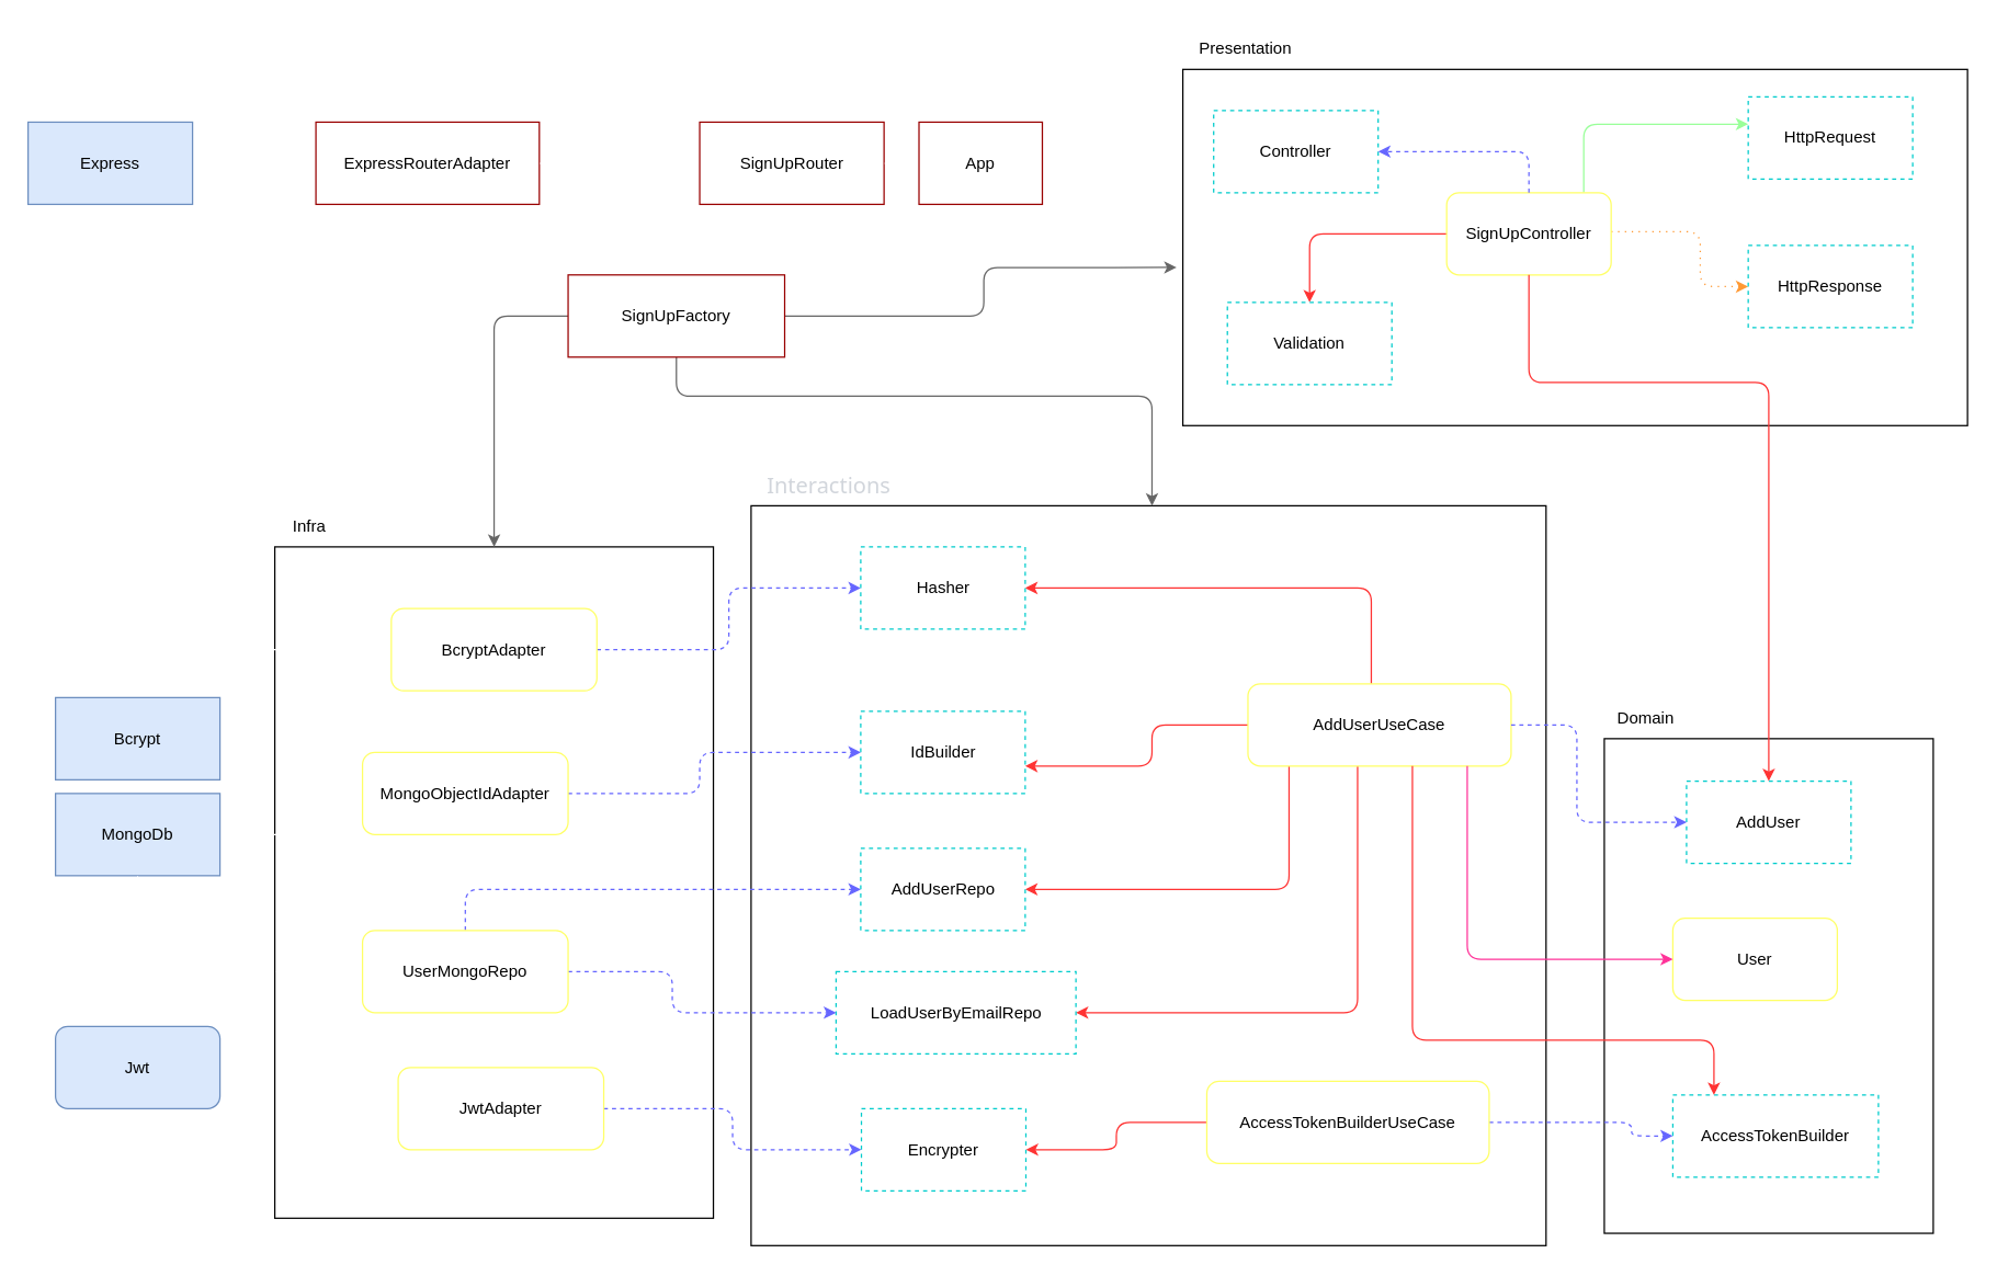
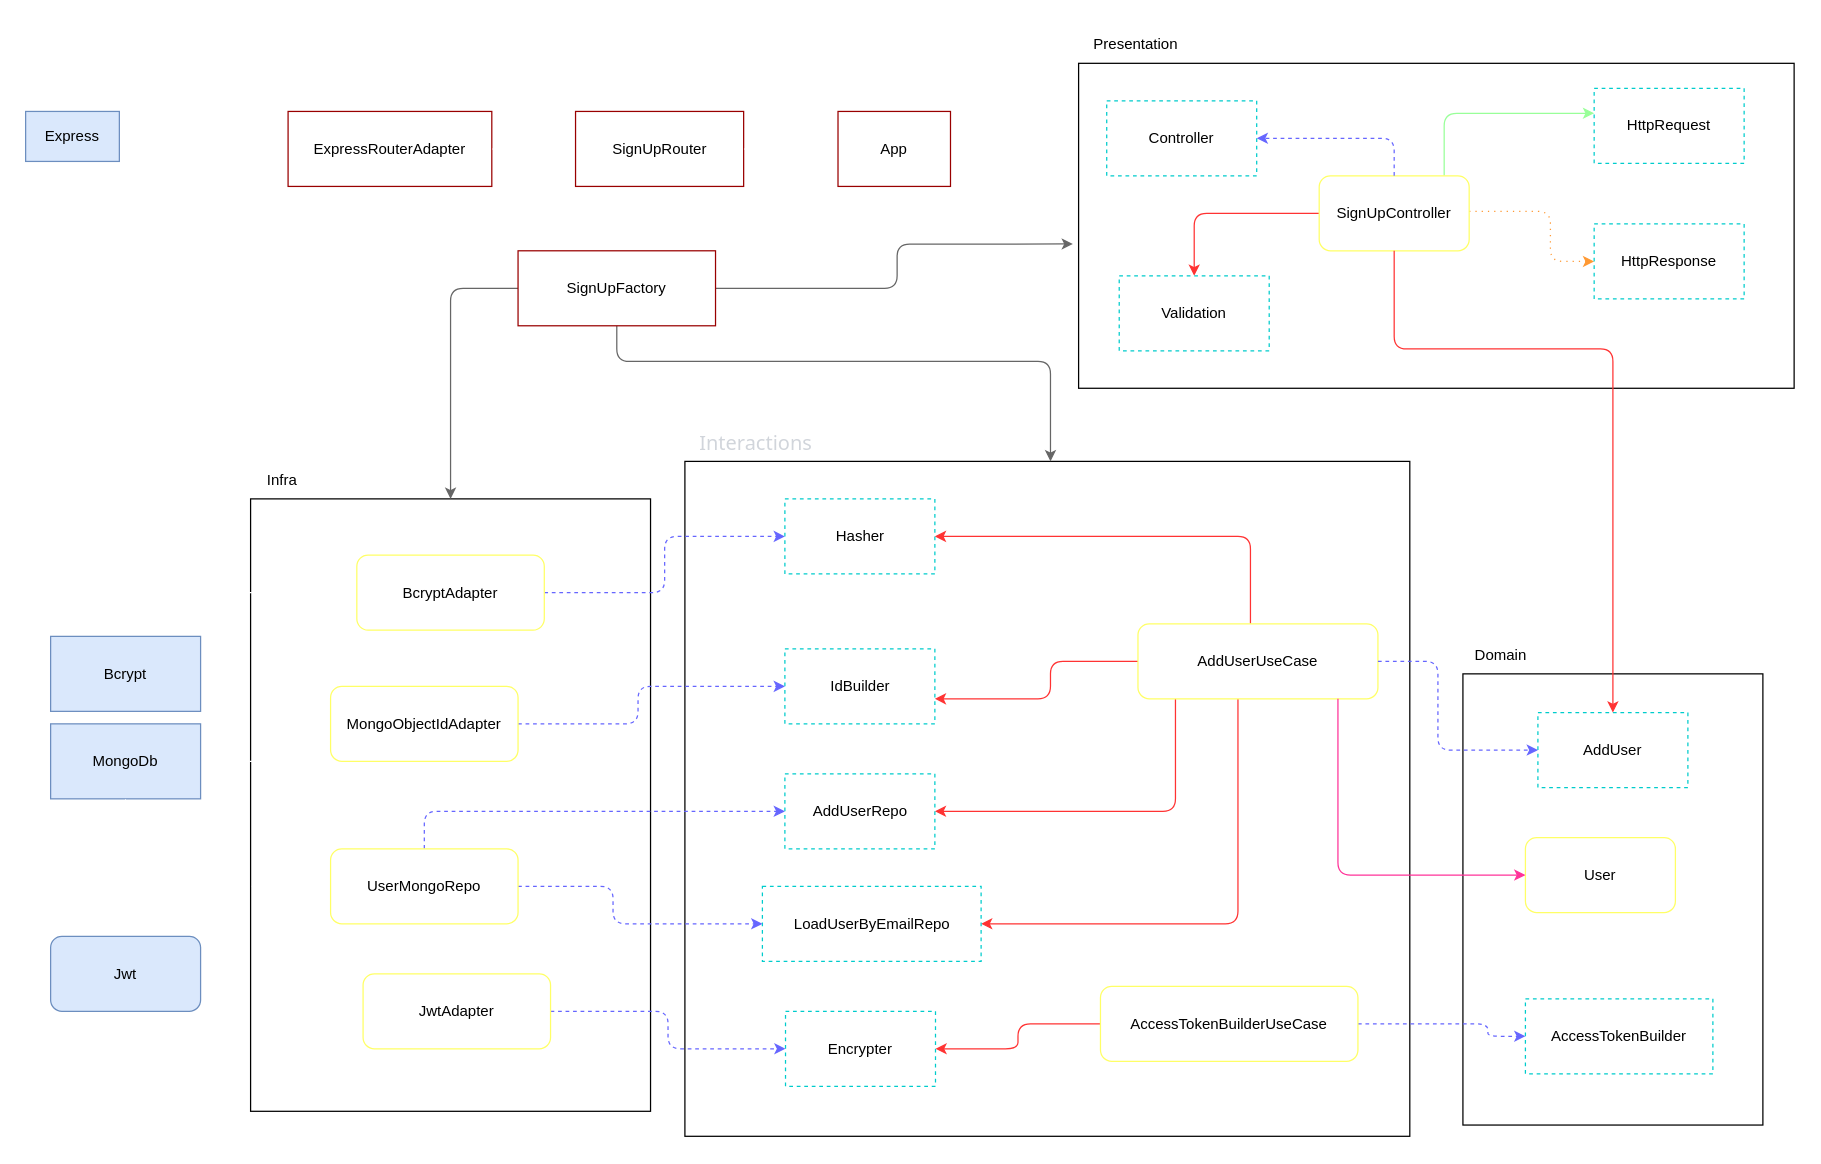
  <mxCell id="0" />
  <mxCell id="1" parent="0" />
  <mxCell id="2" value="" style="rounded=0;whiteSpace=wrap;html=1;" vertex="1" parent="1"><mxGeometry x="862.5" y="50" width="572.5" height="260" as="geometry" /></mxCell>
  <mxCell id="3" style="edgeStyle=orthogonalEdgeStyle;html=1;strokeColor=#99ff99;" edge="1" parent="1" source="6" target="10"><mxGeometry relative="1" as="geometry"><Array as="points"><mxPoint x="1155" y="90" /></Array></mxGeometry></mxCell>
  <mxCell id="4" style="edgeStyle=orthogonalEdgeStyle;html=1;strokeColor=#ff9933;dashed=1;dashPattern=1 4;" edge="1" parent="1" source="6" target="11"><mxGeometry relative="1" as="geometry"><Array as="points"><mxPoint x="1240" y="168.5" /><mxPoint x="1240" y="208.5" /></Array></mxGeometry></mxCell>
  <mxCell id="5" style="edgeStyle=orthogonalEdgeStyle;html=1;entryX=0.5;entryY=0;entryDx=0;entryDy=0;strokeColor=#ff3333;" edge="1" parent="1" source="6" target="12"><mxGeometry relative="1" as="geometry" /></mxCell>
  <mxCell id="6" value="SignUpController" style="rounded=1;whiteSpace=wrap;html=1;strokeColor=#FFFF66;" vertex="1" parent="1"><mxGeometry x="1055" y="140" width="120" height="60" as="geometry" /></mxCell>
  <mxCell id="7" value="Presentation" style="text;html=1;strokeColor=none;fillColor=none;align=center;verticalAlign=middle;whiteSpace=wrap;rounded=0;" vertex="1" parent="1"><mxGeometry x="862.5" y="20" width="90.5" height="30" as="geometry" /></mxCell>
  <mxCell id="8" value="Controller" style="rounded=0;whiteSpace=wrap;html=1;strokeColor=#00CCCC;dashed=1;" vertex="1" parent="1"><mxGeometry x="885" y="80" width="120" height="60" as="geometry" /></mxCell>
  <mxCell id="9" value="" style="endArrow=classic;html=1;fillColor=#a20025;strokeColor=#6666FF;dashed=1;exitX=0.5;exitY=0;exitDx=0;exitDy=0;entryX=1;entryY=0.5;entryDx=0;entryDy=0;" edge="1" parent="1" source="6" target="8"><mxGeometry width="50" height="50" relative="1" as="geometry"><mxPoint x="1145" y="80" as="sourcePoint" /><mxPoint x="1265" y="80" as="targetPoint" /><Array as="points"><mxPoint x="1115" y="110" /></Array></mxGeometry></mxCell>
  <mxCell id="10" value="HttpRequest" style="rounded=0;whiteSpace=wrap;html=1;strokeColor=#00CCCC;dashed=1;" vertex="1" parent="1"><mxGeometry x="1275" y="70" width="120" height="60" as="geometry" /></mxCell>
  <mxCell id="11" value="HttpResponse" style="rounded=0;whiteSpace=wrap;html=1;strokeColor=#00CCCC;dashed=1;" vertex="1" parent="1"><mxGeometry x="1275" y="178.5" width="120" height="60" as="geometry" /></mxCell>
  <mxCell id="12" value="Validation" style="rounded=0;whiteSpace=wrap;html=1;strokeColor=#00CCCC;dashed=1;" vertex="1" parent="1"><mxGeometry x="895" y="220" width="120" height="60" as="geometry" /></mxCell>
  <mxCell id="13" value="" style="rounded=0;whiteSpace=wrap;html=1;" vertex="1" parent="1"><mxGeometry x="547.5" y="368.5" width="580" height="540" as="geometry" /></mxCell>
  <mxCell id="14" style="edgeStyle=orthogonalEdgeStyle;html=1;strokeColor=#ff3333;" edge="1" parent="1" source="18" target="24"><mxGeometry relative="1" as="geometry"><Array as="points"><mxPoint x="1000" y="428.5" /></Array></mxGeometry></mxCell>
  <mxCell id="15" style="edgeStyle=orthogonalEdgeStyle;html=1;strokeColor=#ff3333;exitX=0;exitY=0.5;exitDx=0;exitDy=0;" edge="1" parent="1" source="18" target="29"><mxGeometry relative="1" as="geometry"><Array as="points"><mxPoint x="840" y="528.5" /><mxPoint x="840" y="558.5" /></Array></mxGeometry></mxCell>
  <mxCell id="16" style="edgeStyle=orthogonalEdgeStyle;html=1;strokeColor=#ff3333;" edge="1" parent="1" source="18" target="30"><mxGeometry relative="1" as="geometry"><Array as="points"><mxPoint x="940" y="648.5" /></Array></mxGeometry></mxCell>
  <mxCell id="17" style="edgeStyle=orthogonalEdgeStyle;html=1;strokeColor=#ff3333;" edge="1" parent="1" source="18" target="31"><mxGeometry relative="1" as="geometry"><Array as="points"><mxPoint x="990" y="738.5" /></Array></mxGeometry></mxCell>
  <mxCell id="18" value="AddUserUseCase" style="rounded=1;whiteSpace=wrap;html=1;strokeColor=#FFFF66;" vertex="1" parent="1"><mxGeometry x="910" y="498.5" width="192" height="60" as="geometry" /></mxCell>
  <mxCell id="19" value="&lt;div style=&quot;text-align: start;&quot;&gt;&lt;span style=&quot;background-color: initial; font-size: 16px;&quot;&gt;&lt;font face=&quot;Söhne, ui-sans-serif, system-ui, -apple-system, Segoe UI, Roboto, Ubuntu, Cantarell, Noto Sans, sans-serif, Helvetica Neue, Arial, Apple Color Emoji, Segoe UI Emoji, Segoe UI Symbol, Noto Color Emoji&quot; color=&quot;#d1d5db&quot;&gt;Interactions&lt;/font&gt;&lt;/span&gt;&lt;/div&gt;" style="text;html=1;strokeColor=none;fillColor=none;align=center;verticalAlign=middle;whiteSpace=wrap;rounded=0;" vertex="1" parent="1"><mxGeometry x="547.5" y="338.5" width="112.5" height="30" as="geometry" /></mxCell>
  <mxCell id="20" value="" style="rounded=0;whiteSpace=wrap;html=1;" vertex="1" parent="1"><mxGeometry x="1170" y="538.5" width="240" height="361" as="geometry" /></mxCell>
  <mxCell id="21" value="Domain" style="text;html=1;align=center;verticalAlign=middle;resizable=0;points=[];autosize=1;strokeColor=none;fillColor=none;" vertex="1" parent="1"><mxGeometry x="1170" y="508.5" width="60" height="30" as="geometry" /></mxCell>
  <mxCell id="22" value="AddUser" style="rounded=0;whiteSpace=wrap;html=1;strokeColor=#00CCCC;dashed=1;" vertex="1" parent="1"><mxGeometry x="1230" y="569.5" width="120" height="60" as="geometry" /></mxCell>
  <mxCell id="23" style="edgeStyle=orthogonalEdgeStyle;html=1;dashed=1;strokeColor=#6666ff;" edge="1" parent="1" source="18" target="22"><mxGeometry relative="1" as="geometry"><Array as="points"><mxPoint x="1150" y="528.5" /><mxPoint x="1150" y="599.5" /></Array></mxGeometry></mxCell>
  <mxCell id="24" value="Hasher" style="rounded=0;whiteSpace=wrap;html=1;strokeColor=#00CCCC;dashed=1;" vertex="1" parent="1"><mxGeometry x="627.5" y="398.5" width="120" height="60" as="geometry" /></mxCell>
  <mxCell id="25" value="User" style="rounded=1;whiteSpace=wrap;html=1;strokeColor=#FFFF66;" vertex="1" parent="1"><mxGeometry x="1220" y="669.5" width="120" height="60" as="geometry" /></mxCell>
  <mxCell id="26" style="edgeStyle=orthogonalEdgeStyle;html=1;entryX=0;entryY=0.5;entryDx=0;entryDy=0;strokeColor=#ff3399;" edge="1" parent="1" source="18" target="25"><mxGeometry relative="1" as="geometry"><Array as="points"><mxPoint x="1070" y="699.5" /></Array></mxGeometry></mxCell>
  <mxCell id="27" value="AccessTokenBuilder" style="rounded=0;whiteSpace=wrap;html=1;strokeColor=#00CCCC;dashed=1;" vertex="1" parent="1"><mxGeometry x="1220" y="798.5" width="150" height="60" as="geometry" /></mxCell>
- <mxCell id="28" style="edgeStyle=orthogonalEdgeStyle;html=1;strokeColor=#ff3333;" edge="1" parent="1" source="18" target="27"><mxGeometry relative="1" as="geometry"><Array as="points"><mxPoint x="1030" y="758.5" /><mxPoint x="1250" y="758.5" /></Array></mxGeometry></mxCell>
  <mxCell id="29" value="IdBuilder" style="rounded=0;whiteSpace=wrap;html=1;strokeColor=#00CCCC;dashed=1;" vertex="1" parent="1"><mxGeometry x="627.5" y="518.5" width="120" height="60" as="geometry" /></mxCell>
  <mxCell id="30" value="AddUserRepo" style="rounded=0;whiteSpace=wrap;html=1;strokeColor=#00CCCC;dashed=1;" vertex="1" parent="1"><mxGeometry x="627.5" y="618.5" width="120" height="60" as="geometry" /></mxCell>
  <mxCell id="31" value="LoadUserByEmailRepo" style="rounded=0;whiteSpace=wrap;html=1;strokeColor=#00CCCC;dashed=1;" vertex="1" parent="1"><mxGeometry x="609.5" y="708.5" width="175" height="60" as="geometry" /></mxCell>
  <mxCell id="32" style="edgeStyle=orthogonalEdgeStyle;html=1;strokeColor=#6666FF;dashed=1;entryX=0;entryY=0.5;entryDx=0;entryDy=0;" edge="1" parent="1" source="34" target="27"><mxGeometry relative="1" as="geometry"><Array as="points"><mxPoint x="1190" y="818.5" /><mxPoint x="1190" y="828.5" /></Array></mxGeometry></mxCell>
  <mxCell id="33" style="edgeStyle=orthogonalEdgeStyle;html=1;strokeColor=#FF3333;" edge="1" parent="1" source="34" target="35"><mxGeometry relative="1" as="geometry" /></mxCell>
  <mxCell id="34" value="AccessTokenBuilderUseCase" style="rounded=1;whiteSpace=wrap;html=1;strokeColor=#FFFF66;" vertex="1" parent="1"><mxGeometry x="880" y="788.5" width="206" height="60" as="geometry" /></mxCell>
  <mxCell id="35" value="Encrypter" style="rounded=0;whiteSpace=wrap;html=1;strokeColor=#00CCCC;dashed=1;" vertex="1" parent="1"><mxGeometry x="628" y="808.5" width="120" height="60" as="geometry" /></mxCell>
  <mxCell id="36" value="" style="rounded=0;whiteSpace=wrap;html=1;" vertex="1" parent="1"><mxGeometry x="200" y="398.5" width="320" height="490" as="geometry" /></mxCell>
  <mxCell id="37" value="Infra" style="text;html=1;align=center;verticalAlign=middle;resizable=0;points=[];autosize=1;strokeColor=none;fillColor=none;" vertex="1" parent="1"><mxGeometry x="200" y="368.5" width="50" height="30" as="geometry" /></mxCell>
  <mxCell id="38" style="edgeStyle=orthogonalEdgeStyle;html=1;strokeColor=#6666FF;dashed=1;" edge="1" parent="1" source="40" target="29"><mxGeometry relative="1" as="geometry"><Array as="points"><mxPoint x="510" y="578.5" /><mxPoint x="510" y="548.5" /></Array></mxGeometry></mxCell>
  <mxCell id="39" style="edgeStyle=orthogonalEdgeStyle;html=1;entryX=1;entryY=0.5;entryDx=0;entryDy=0;dashed=1;strokeColor=#FFFFFF;fontColor=default;fillColor=#a20025;" edge="1" parent="1" source="40" target="41"><mxGeometry relative="1" as="geometry" /></mxCell>
  <mxCell id="40" value="MongoObjectIdAdapter" style="rounded=1;whiteSpace=wrap;html=1;strokeColor=#FFFF66;" vertex="1" parent="1"><mxGeometry x="264" y="548.5" width="150" height="60" as="geometry" /></mxCell>
  <mxCell id="41" value="&lt;font color=&quot;#000000&quot;&gt;MongoDb&lt;/font&gt;" style="rounded=0;whiteSpace=wrap;html=1;fillColor=#dae8fc;strokeColor=#6c8ebf;" vertex="1" parent="1"><mxGeometry x="40" y="578.5" width="120" height="60" as="geometry" /></mxCell>
  <mxCell id="42" style="edgeStyle=orthogonalEdgeStyle;html=1;entryX=0;entryY=0.5;entryDx=0;entryDy=0;dashed=1;strokeColor=#6666FF;fontColor=#000000;" edge="1" parent="1" source="45" target="30"><mxGeometry relative="1" as="geometry"><Array as="points"><mxPoint x="470" y="648.5" /><mxPoint x="470" y="648.5" /></Array></mxGeometry></mxCell>
  <mxCell id="43" style="edgeStyle=orthogonalEdgeStyle;html=1;entryX=0;entryY=0.5;entryDx=0;entryDy=0;dashed=1;strokeColor=#6666FF;fontColor=#000000;" edge="1" parent="1" source="45" target="31"><mxGeometry relative="1" as="geometry"><Array as="points"><mxPoint x="490" y="708.5" /><mxPoint x="490" y="738.5" /></Array></mxGeometry></mxCell>
  <mxCell id="44" style="edgeStyle=orthogonalEdgeStyle;html=1;entryX=0.5;entryY=1;entryDx=0;entryDy=0;dashed=1;strokeColor=#FFFFFF;fontColor=default;fillColor=#a20025;" edge="1" parent="1" source="45" target="41"><mxGeometry relative="1" as="geometry" /></mxCell>
  <mxCell id="45" value="UserMongoRepo" style="rounded=1;whiteSpace=wrap;html=1;strokeColor=#FFFF66;" vertex="1" parent="1"><mxGeometry x="264" y="678.5" width="150" height="60" as="geometry" /></mxCell>
  <mxCell id="46" style="edgeStyle=orthogonalEdgeStyle;html=1;dashed=1;strokeColor=#6666FF;fontColor=#000000;" edge="1" parent="1" source="48" target="24"><mxGeometry relative="1" as="geometry" /></mxCell>
  <mxCell id="47" style="edgeStyle=orthogonalEdgeStyle;html=1;dashed=1;strokeColor=#FFFFFF;fontColor=default;fillColor=#a20025;" edge="1" parent="1" source="48" target="49"><mxGeometry relative="1" as="geometry" /></mxCell>
  <mxCell id="48" value="BcryptAdapter" style="rounded=1;whiteSpace=wrap;html=1;strokeColor=#FFFF66;" vertex="1" parent="1"><mxGeometry x="285" y="443.5" width="150" height="60" as="geometry" /></mxCell>
  <mxCell id="49" value="&lt;font color=&quot;#000000&quot;&gt;Bcrypt&lt;/font&gt;" style="rounded=0;whiteSpace=wrap;html=1;fillColor=#dae8fc;strokeColor=#6c8ebf;" vertex="1" parent="1"><mxGeometry x="40" y="508.5" width="120" height="60" as="geometry" /></mxCell>
  <mxCell id="50" style="edgeStyle=orthogonalEdgeStyle;html=1;dashed=1;strokeColor=#6666FF;fontColor=#000000;" edge="1" parent="1" source="52" target="35"><mxGeometry relative="1" as="geometry" /></mxCell>
  <mxCell id="51" style="edgeStyle=orthogonalEdgeStyle;html=1;dashed=1;strokeColor=#FFFFFF;fontColor=default;fillColor=#a20025;" edge="1" parent="1" source="52" target="53"><mxGeometry relative="1" as="geometry" /></mxCell>
  <mxCell id="52" value="JwtAdapter" style="rounded=1;whiteSpace=wrap;html=1;strokeColor=#FFFF66;" vertex="1" parent="1"><mxGeometry x="290" y="778.5" width="150" height="60" as="geometry" /></mxCell>
  <mxCell id="53" value="&lt;font color=&quot;#000000&quot;&gt;Jwt&lt;/font&gt;" style="whiteSpace=wrap;html=1;fillColor=#dae8fc;strokeColor=#6c8ebf;rounded=1;" vertex="1" parent="1"><mxGeometry x="40" y="748.5" width="120" height="60" as="geometry" /></mxCell>
  <mxCell id="54" value="" style="rounded=0;whiteSpace=wrap;html=1;strokeColor=#FFFFFF;fontColor=#000000;" vertex="1" parent="1"><mxGeometry x="190" y="55" width="610" height="260" as="geometry" /></mxCell>
  <mxCell id="55" value="&lt;font color=&quot;#ffffff&quot;&gt;Main&lt;/font&gt;" style="text;html=1;align=center;verticalAlign=middle;resizable=0;points=[];autosize=1;strokeColor=none;fillColor=none;fontColor=#000000;" vertex="1" parent="1"><mxGeometry x="190" y="25" width="50" height="30" as="geometry" /></mxCell>
  <mxCell id="56" style="edgeStyle=orthogonalEdgeStyle;html=1;entryX=0.5;entryY=0;entryDx=0;entryDy=0;strokeColor=#ff3333;fontColor=default;" edge="1" parent="1" source="6" target="22"><mxGeometry relative="1" as="geometry"><Array as="points"><mxPoint x="1115" y="278.5" /><mxPoint x="1290" y="278.5" /></Array></mxGeometry></mxCell>
  <mxCell id="57" style="edgeStyle=orthogonalEdgeStyle;html=1;entryX=0.5;entryY=0;entryDx=0;entryDy=0;strokeColor=#666666;fontColor=#FFFFFF;" edge="1" parent="1" source="60" target="36"><mxGeometry relative="1" as="geometry"><Array as="points"><mxPoint x="360" y="230.5" /></Array></mxGeometry></mxCell>
  <mxCell id="58" style="edgeStyle=orthogonalEdgeStyle;html=1;strokeColor=#666666;fontColor=#FFFFFF;" edge="1" parent="1" source="60" target="13"><mxGeometry relative="1" as="geometry"><mxPoint x="840" y="358.5" as="targetPoint" /><Array as="points"><mxPoint x="493" y="288.5" /><mxPoint x="840" y="288.5" /></Array></mxGeometry></mxCell>
  <mxCell id="59" style="edgeStyle=orthogonalEdgeStyle;html=1;entryX=-0.008;entryY=0.556;entryDx=0;entryDy=0;entryPerimeter=0;strokeColor=#666666;fontColor=#FFFFFF;" edge="1" parent="1" source="60" target="2"><mxGeometry relative="1" as="geometry" /></mxCell>
  <mxCell id="60" value="SignUpFactory" style="rounded=0;whiteSpace=wrap;html=1;strokeColor=#990000;gradientColor=none;" vertex="1" parent="1"><mxGeometry x="414" y="200" width="158" height="60" as="geometry" /></mxCell>
  <mxCell id="61" style="edgeStyle=orthogonalEdgeStyle;html=1;strokeColor=#FFFFFF;fontColor=#FFFFFF;dashed=1;" edge="1" parent="1" source="62" target="67"><mxGeometry relative="1" as="geometry" /></mxCell>
  <mxCell id="62" value="ExpressRouterAdapter" style="rounded=0;whiteSpace=wrap;html=1;strokeColor=#990000;gradientColor=none;" vertex="1" parent="1"><mxGeometry x="230" y="88.5" width="163" height="60" as="geometry" /></mxCell>
  <mxCell id="63" style="edgeStyle=orthogonalEdgeStyle;html=1;strokeColor=#FFFFFF;fontColor=#FFFFFF;" edge="1" parent="1" source="64" target="62"><mxGeometry relative="1" as="geometry" /></mxCell>
- <mxCell id="64" value="SignUpRouter" style="rounded=0;whiteSpace=wrap;html=1;strokeColor=#990000;gradientColor=none;" vertex="1" parent="1"><mxGeometry x="510" y="88.5" width="134.5" height="60" as="geometry" /></mxCell>
+ <mxCell id="64" value="SignUpRouter" style="rounded=0;whiteSpace=wrap;html=1;strokeColor=#990000;gradientColor=none;" vertex="1" parent="1"><mxGeometry x="460" y="88.5" width="134.5" height="60" as="geometry" /></mxCell>
  <mxCell id="65" style="edgeStyle=orthogonalEdgeStyle;html=1;entryX=1;entryY=0.5;entryDx=0;entryDy=0;strokeColor=#FFFFFF;fontColor=#FFFFFF;" edge="1" parent="1" source="66" target="64"><mxGeometry relative="1" as="geometry" /></mxCell>
  <mxCell id="66" value="App" style="rounded=0;whiteSpace=wrap;html=1;strokeColor=#990000;gradientColor=none;" vertex="1" parent="1"><mxGeometry x="670" y="88.5" width="90" height="60" as="geometry" /></mxCell>
- <mxCell id="67" value="&lt;font color=&quot;#000000&quot;&gt;Express&lt;/font&gt;" style="rounded=0;whiteSpace=wrap;html=1;fillColor=#dae8fc;strokeColor=#6c8ebf;" vertex="1" parent="1"><mxGeometry x="20" y="88.5" width="120" height="60" as="geometry" /></mxCell>
+ <mxCell id="67" value="&lt;font color=&quot;#000000&quot;&gt;Express&lt;/font&gt;" style="rounded=0;whiteSpace=wrap;html=1;fillColor=#dae8fc;strokeColor=#6c8ebf;" vertex="1" parent="1"><mxGeometry x="20" y="88.5" width="75" height="40" as="geometry" /></mxCell>
